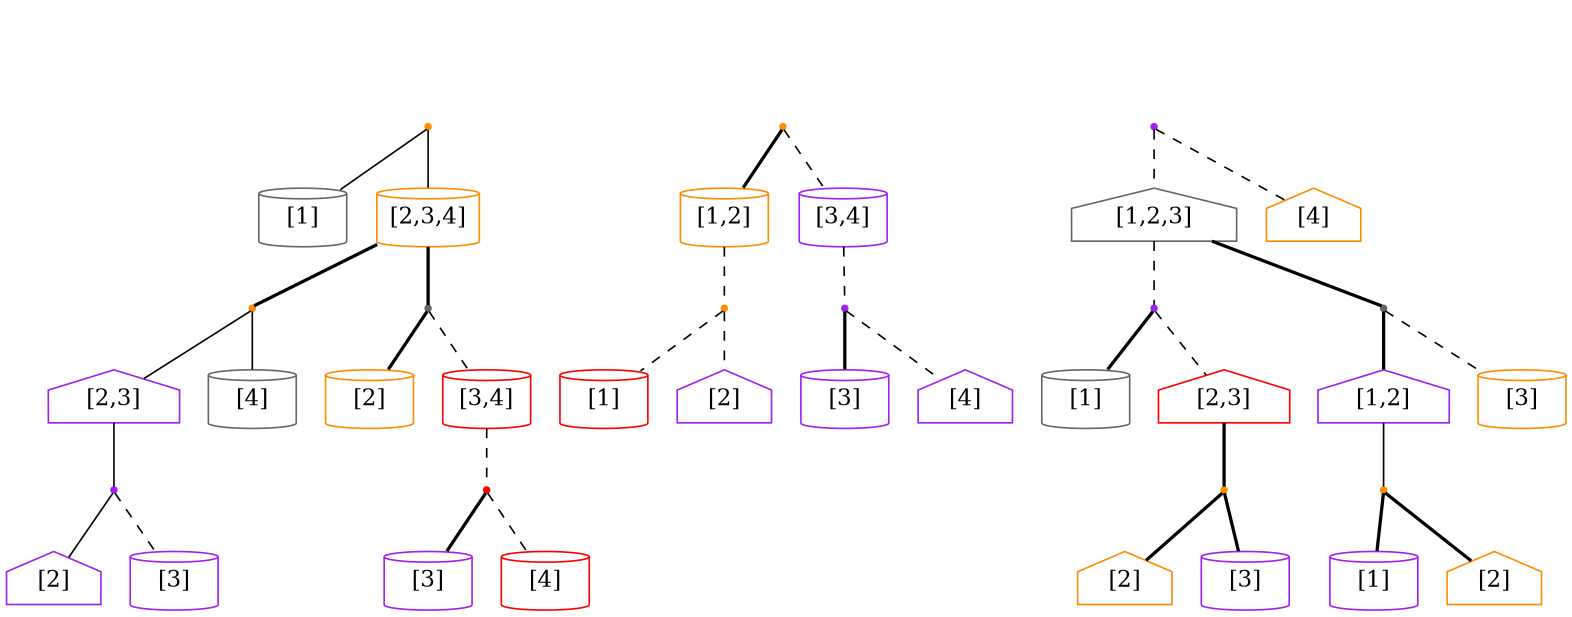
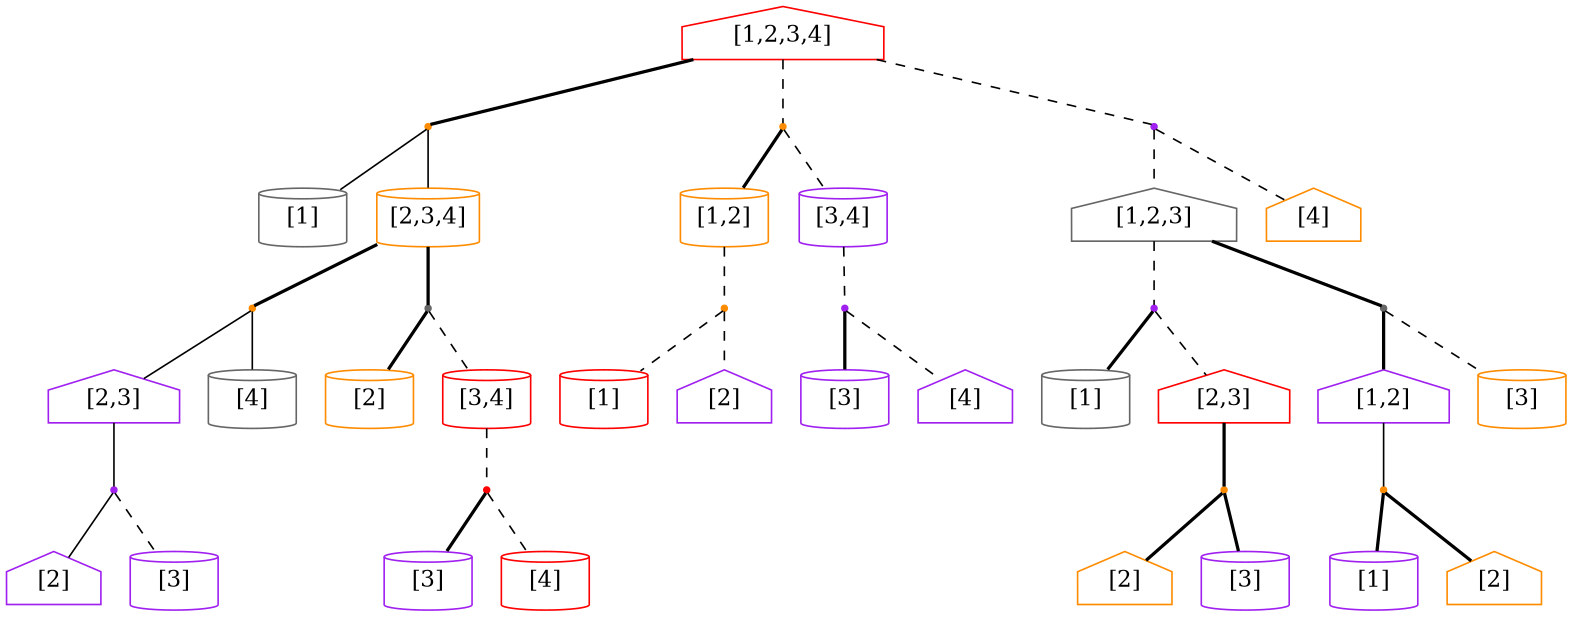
  graph {
    node [shape=cylinder color=purple]
    edge [style=dashed]
    n1 [label=x shape=point color=darkorange]
    n2 [label=x shape=point color=darkorange]
    n3 [label=x shape=point]
    n4 [label="[1]" color=gray40]
    n5 [label="[2,3,4]" color=darkorange]
    n6 [label="[1,2]" color=darkorange]
    n7 [label="[3,4]"]
    n8 [label="[1,2,3]" shape=house color=gray40]
    n9 [label="[4]" shape=house color=darkorange]
    n10 [label=x shape=point color=darkorange]
    n11 [label="[2,3]" shape=house]
    n12 [label="[4]" color=gray40]
    n13 [label=x shape=point color=gray40]
    n14 [label="[2]" color=darkorange]
    n15 [label="[3,4]" color=red]
    n16 [label=x shape=point]
    n17 [label="[2]" shape=house]
    n18 [label="[3]"]
    n19 [label=x shape=point color=red]
    n20 [label="[3]"]
    n21 [label="[4]" color=red]
    n22 [label=x shape=point color=darkorange]
    n23 [label="[1]" color=red]
    n24 [label="[2]" shape=house]
    n25 [label=x shape=point]
    n26 [label="[3]"]
    n27 [label="[4]" shape=house]
    n28 [label=x shape=point]
    n29 [label="[1]" color=gray40]
    n30 [label="[2,3]" shape=house color=red]
    n31 [label=x shape=point color=gray40]
    n32 [label="[1,2]" shape=house]
    n33 [label="[3]" color=darkorange]
    n34 [label=x shape=point color=darkorange]
    n35 [label="[2]" shape=house color=darkorange]
    n36 [label="[3]"]
    n37 [label=x shape=point color=darkorange]
    n38 [label="[1]"]
    n39 [label="[2]" shape=house color=darkorange]
+   "[1,2,3,4]" [shape=house color=red]
    subgraph sub_1 {
      rank=same
      n1
      n2
      n3
    }
    n1 -- n4 [style=solid]
    n1 -- n5 [style=solid]
    n2 -- n6 [style=bold]
    n2 -- n7
    n3 -- n8
    n3 -- n9
    n5 -- n10 [style=bold]
    n5 -- n13 [style=bold]
    n6 -- n22
    n7 -- n25
    n8 -- n28
    n8 -- n31 [style=bold]
    n10 -- n11 [style=solid]
    n10 -- n12 [style=solid]
    n11 -- n16 [style=solid]
    n13 -- n14 [style=bold]
    n13 -- n15
    n15 -- n19
    n16 -- n17 [style=solid]
    n16 -- n18
    n19 -- n20 [style=bold]
    n19 -- n21
    n22 -- n23
    n22 -- n24
    n25 -- n26 [style=bold]
    n25 -- n27
    n28 -- n29 [style=bold]
    n28 -- n30
    n30 -- n34 [style=bold]
    n31 -- n32 [style=bold]
    n31 -- n33
    n32 -- n37 [style=solid]
    n34 -- n35 [style=bold]
    n34 -- n36 [style=bold]
    n37 -- n38 [style=bold]
    n37 -- n39 [style=bold]
+   "[1,2,3,4]" -- n1 [style=bold]
+   "[1,2,3,4]" -- n2
+   "[1,2,3,4]" -- n3
  }
